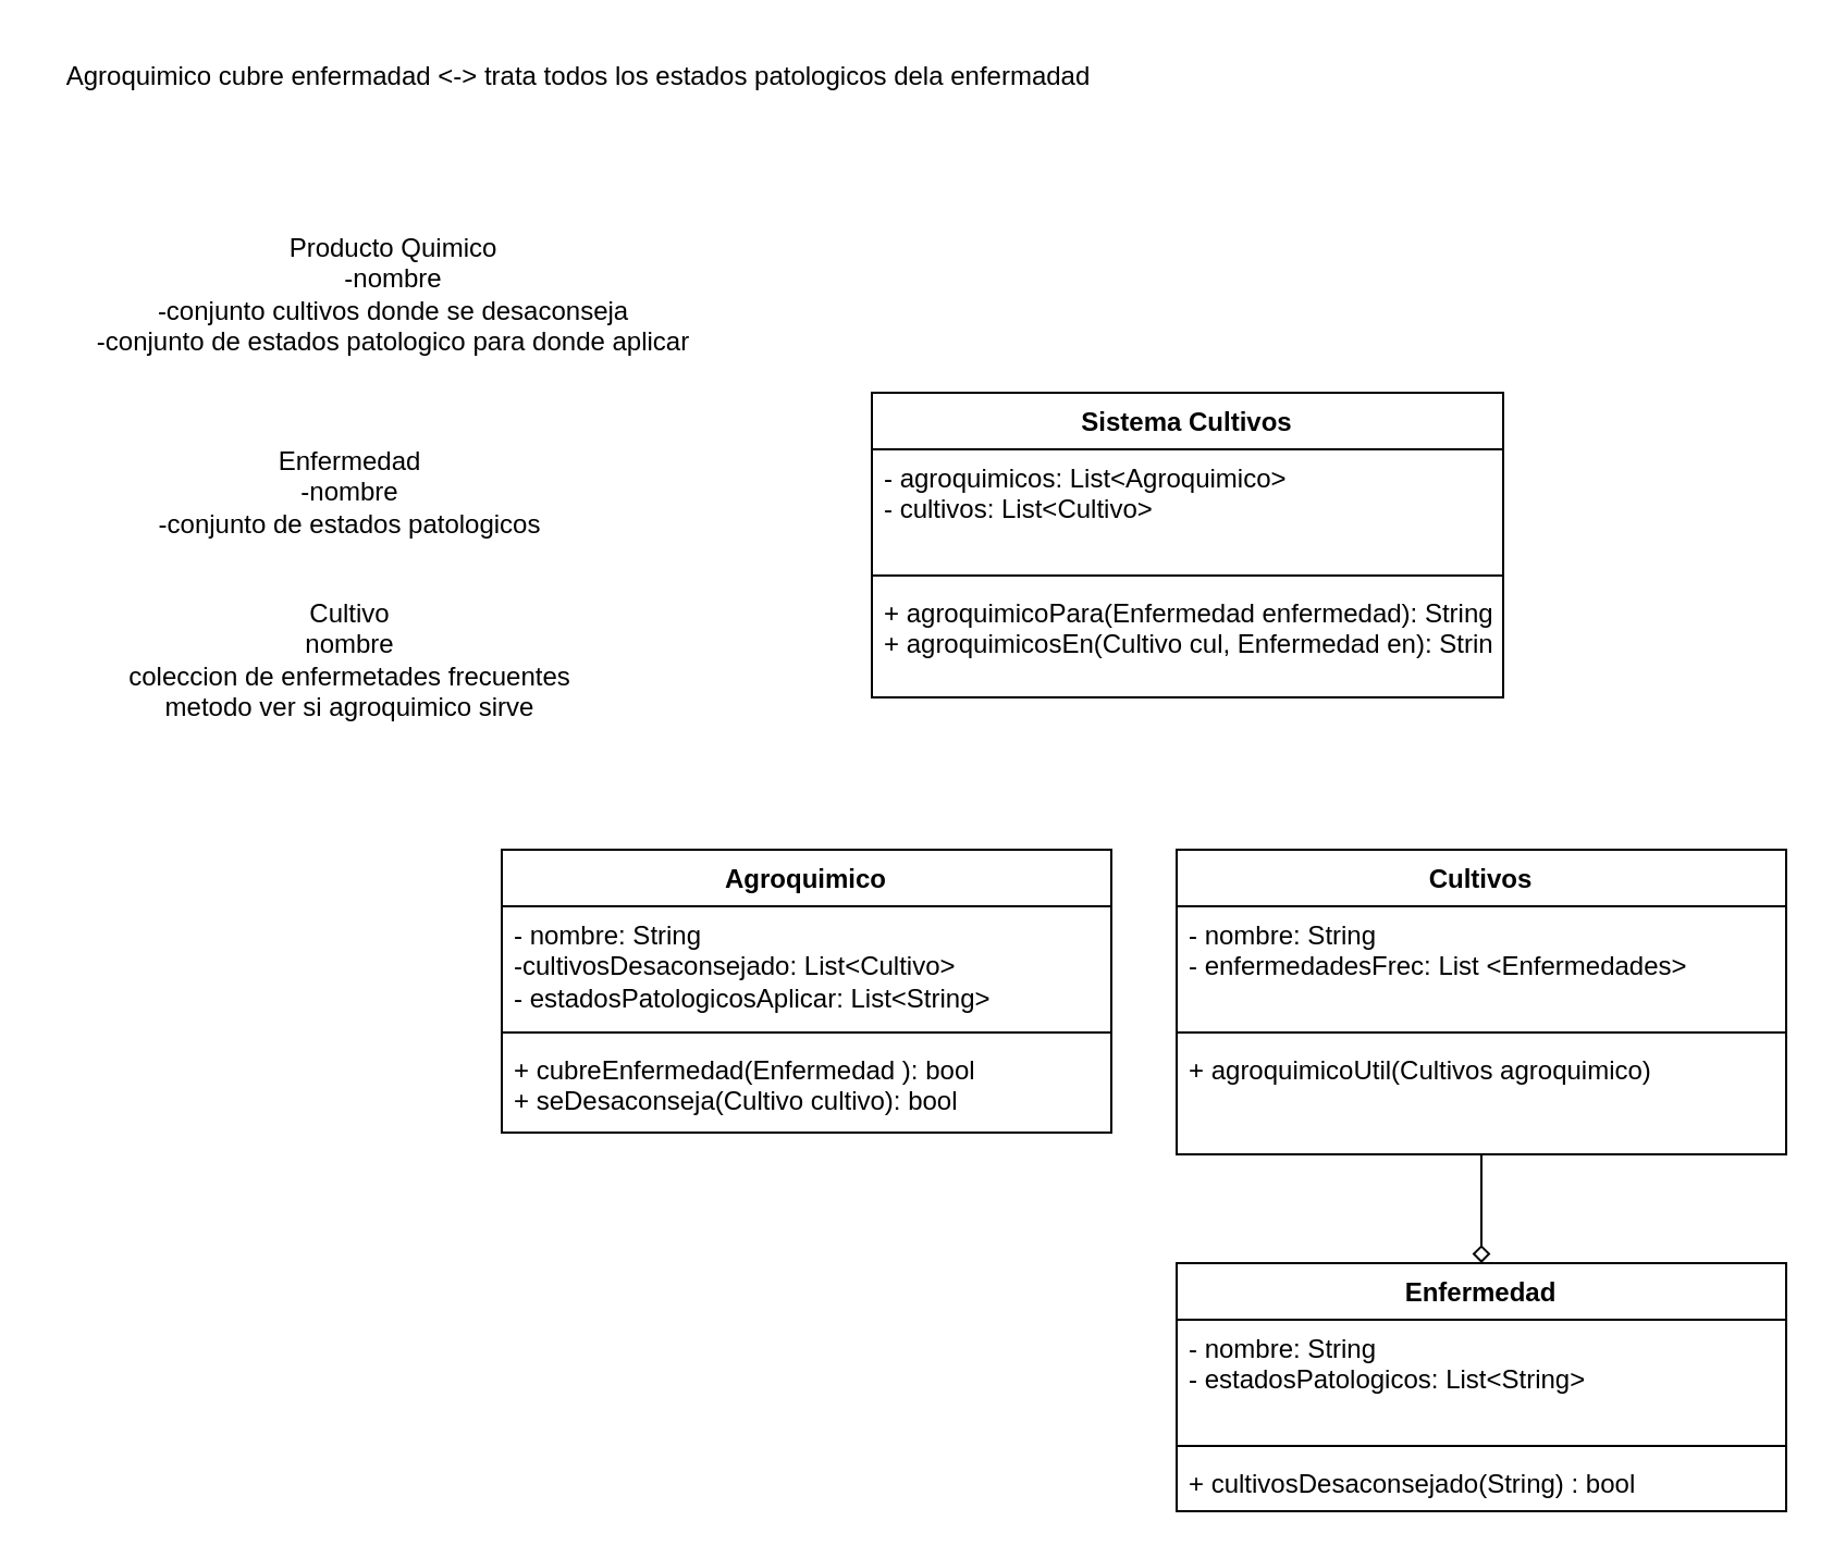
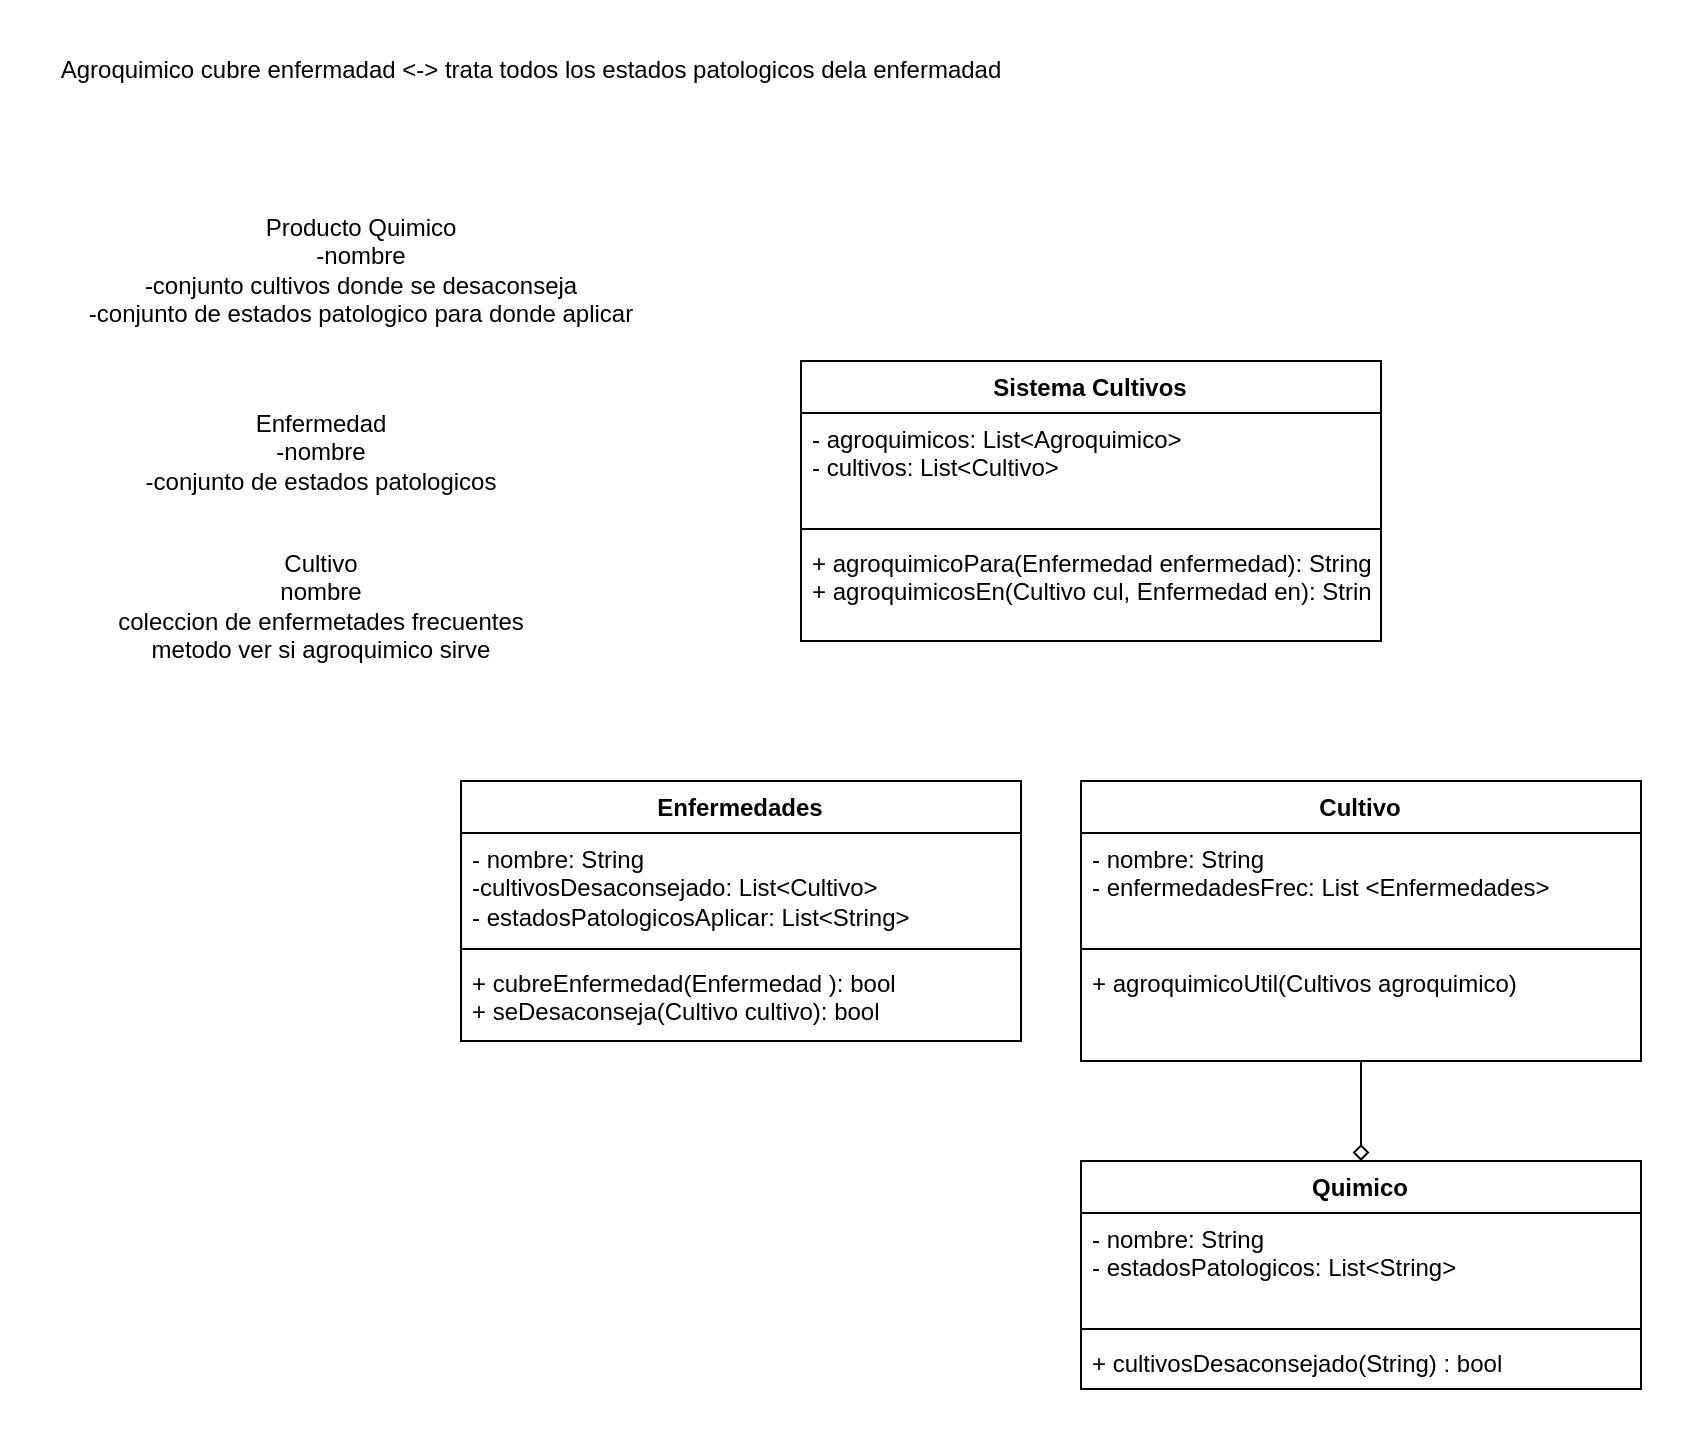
  <mxCell id="0" />
  <mxCell id="1" parent="0" />
  <mxCell id="2" value="Producto Quimico&lt;div&gt;-nombre&lt;/div&gt;&lt;div&gt;-conjunto cultivos donde se desaconseja&lt;/div&gt;&lt;div&gt;-conjunto de estados patologico para donde aplicar&lt;/div&gt;" style="text;html=1;align=center;verticalAlign=middle;resizable=0;points=[];autosize=1;strokeColor=none;fillColor=none;" vertex="1" parent="1"><mxGeometry x="30" y="100" width="300" height="70" as="geometry" /></mxCell>
  <mxCell id="3" value="Enfermedad&lt;div&gt;-nombre&lt;/div&gt;&lt;div&gt;-conjunto de estados patologicos&lt;/div&gt;&lt;div&gt;&lt;br&gt;&lt;/div&gt;" style="text;html=1;align=center;verticalAlign=middle;resizable=0;points=[];autosize=1;strokeColor=none;fillColor=none;" vertex="1" parent="1"><mxGeometry x="60" y="198" width="200" height="70" as="geometry" /></mxCell>
  <mxCell id="4" value="Cultivo&lt;div&gt;nombre&lt;/div&gt;&lt;div&gt;coleccion de enfermetades frecuentes&lt;/div&gt;&lt;div&gt;metodo ver si agroquimico sirve&lt;/div&gt;" style="text;html=1;align=center;verticalAlign=middle;resizable=0;points=[];autosize=1;strokeColor=none;fillColor=none;" vertex="1" parent="1"><mxGeometry x="45" y="268" width="230" height="70" as="geometry" /></mxCell>
  <mxCell id="5" value="Agroquimico cubre enfermadad &amp;lt;-&amp;gt; trata todos los estados patologicos dela enfermadad" style="text;html=1;align=center;verticalAlign=middle;resizable=0;points=[];autosize=1;strokeColor=none;fillColor=none;" vertex="1" parent="1"><mxGeometry x="20" y="20" width="490" height="30" as="geometry" /></mxCell>
- <mxCell id="6" value="Agroquimico" style="swimlane;fontStyle=1;align=center;verticalAlign=top;childLayout=stackLayout;horizontal=1;startSize=26;horizontalStack=0;resizeParent=1;resizeParentMax=0;resizeLast=0;collapsible=1;marginBottom=0;whiteSpace=wrap;html=1;" vertex="1" parent="1"><mxGeometry x="230" y="390" width="280" height="130" as="geometry" /></mxCell>
+ <mxCell id="6" value="Enfermedades" style="swimlane;fontStyle=1;align=center;verticalAlign=top;childLayout=stackLayout;horizontal=1;startSize=26;horizontalStack=0;resizeParent=1;resizeParentMax=0;resizeLast=0;collapsible=1;marginBottom=0;whiteSpace=wrap;html=1;" vertex="1" parent="1"><mxGeometry x="230" y="390" width="280" height="130" as="geometry" /></mxCell>
  <mxCell id="7" value="- nombre: String&lt;div&gt;-cultivosDesaconsejado: List&amp;lt;Cultivo&amp;gt;&lt;/div&gt;&lt;div&gt;- estadosPatologicosAplicar: List&amp;lt;String&amp;gt;&lt;/div&gt;" style="text;strokeColor=none;fillColor=none;align=left;verticalAlign=top;spacingLeft=4;spacingRight=4;overflow=hidden;rotatable=0;points=[[0,0.5],[1,0.5]];portConstraint=eastwest;whiteSpace=wrap;html=1;" vertex="1" parent="6"><mxGeometry y="26" width="280" height="54" as="geometry" /></mxCell>
  <mxCell id="8" value="" style="line;strokeWidth=1;fillColor=none;align=left;verticalAlign=middle;spacingTop=-1;spacingLeft=3;spacingRight=3;rotatable=0;labelPosition=right;points=[];portConstraint=eastwest;strokeColor=inherit;" vertex="1" parent="6"><mxGeometry y="80" width="280" height="8" as="geometry" /></mxCell>
  <mxCell id="9" value="+ cubreEnfermedad(Enfermedad ): bool&lt;div&gt;+ seDesaconseja(Cultivo cultivo): bool&lt;/div&gt;" style="text;strokeColor=none;fillColor=none;align=left;verticalAlign=top;spacingLeft=4;spacingRight=4;overflow=hidden;rotatable=0;points=[[0,0.5],[1,0.5]];portConstraint=eastwest;whiteSpace=wrap;html=1;" vertex="1" parent="6"><mxGeometry y="88" width="280" height="42" as="geometry" /></mxCell>
- <mxCell id="10" value="Enfermedad" style="swimlane;fontStyle=1;align=center;verticalAlign=top;childLayout=stackLayout;horizontal=1;startSize=26;horizontalStack=0;resizeParent=1;resizeParentMax=0;resizeLast=0;collapsible=1;marginBottom=0;whiteSpace=wrap;html=1;" vertex="1" parent="1"><mxGeometry x="540" y="580" width="280" height="114" as="geometry" /></mxCell>
+ <mxCell id="10" value="Quimico" style="swimlane;fontStyle=1;align=center;verticalAlign=top;childLayout=stackLayout;horizontal=1;startSize=26;horizontalStack=0;resizeParent=1;resizeParentMax=0;resizeLast=0;collapsible=1;marginBottom=0;whiteSpace=wrap;html=1;" vertex="1" parent="1"><mxGeometry x="540" y="580" width="280" height="114" as="geometry" /></mxCell>
  <mxCell id="11" value="- nombre: String&lt;div&gt;- estadosPatologicos: List&amp;lt;String&amp;gt;&lt;/div&gt;" style="text;strokeColor=none;fillColor=none;align=left;verticalAlign=top;spacingLeft=4;spacingRight=4;overflow=hidden;rotatable=0;points=[[0,0.5],[1,0.5]];portConstraint=eastwest;whiteSpace=wrap;html=1;" vertex="1" parent="10"><mxGeometry y="26" width="280" height="54" as="geometry" /></mxCell>
  <mxCell id="12" value="" style="line;strokeWidth=1;fillColor=none;align=left;verticalAlign=middle;spacingTop=-1;spacingLeft=3;spacingRight=3;rotatable=0;labelPosition=right;points=[];portConstraint=eastwest;strokeColor=inherit;" vertex="1" parent="10"><mxGeometry y="80" width="280" height="8" as="geometry" /></mxCell>
  <mxCell id="13" value="+ cultivosDesaconsejado(String) : bool" style="text;strokeColor=none;fillColor=none;align=left;verticalAlign=top;spacingLeft=4;spacingRight=4;overflow=hidden;rotatable=0;points=[[0,0.5],[1,0.5]];portConstraint=eastwest;whiteSpace=wrap;html=1;" vertex="1" parent="10"><mxGeometry y="88" width="280" height="26" as="geometry" /></mxCell>
  <mxCell id="14" style="edgeStyle=orthogonalEdgeStyle;rounded=0;orthogonalLoop=1;jettySize=auto;html=1;endArrow=diamond;endFill=0;" edge="1" parent="1" source="15" target="10"><mxGeometry relative="1" as="geometry" /></mxCell>
- <mxCell id="15" value="Cultivos" style="swimlane;fontStyle=1;align=center;verticalAlign=top;childLayout=stackLayout;horizontal=1;startSize=26;horizontalStack=0;resizeParent=1;resizeParentMax=0;resizeLast=0;collapsible=1;marginBottom=0;whiteSpace=wrap;html=1;" vertex="1" parent="1"><mxGeometry x="540" y="390" width="280" height="140" as="geometry" /></mxCell>
+ <mxCell id="15" value="Cultivo" style="swimlane;fontStyle=1;align=center;verticalAlign=top;childLayout=stackLayout;horizontal=1;startSize=26;horizontalStack=0;resizeParent=1;resizeParentMax=0;resizeLast=0;collapsible=1;marginBottom=0;whiteSpace=wrap;html=1;" vertex="1" parent="1"><mxGeometry x="540" y="390" width="280" height="140" as="geometry" /></mxCell>
  <mxCell id="16" value="- nombre: String&lt;div&gt;- enfermedadesFrec: List &amp;lt;Enfermedades&amp;gt;&lt;/div&gt;" style="text;strokeColor=none;fillColor=none;align=left;verticalAlign=top;spacingLeft=4;spacingRight=4;overflow=hidden;rotatable=0;points=[[0,0.5],[1,0.5]];portConstraint=eastwest;whiteSpace=wrap;html=1;" vertex="1" parent="15"><mxGeometry y="26" width="280" height="54" as="geometry" /></mxCell>
  <mxCell id="17" value="" style="line;strokeWidth=1;fillColor=none;align=left;verticalAlign=middle;spacingTop=-1;spacingLeft=3;spacingRight=3;rotatable=0;labelPosition=right;points=[];portConstraint=eastwest;strokeColor=inherit;" vertex="1" parent="15"><mxGeometry y="80" width="280" height="8" as="geometry" /></mxCell>
  <mxCell id="18" value="+ agroquimicoUtil(Cultivos agroquimico)" style="text;strokeColor=none;fillColor=none;align=left;verticalAlign=top;spacingLeft=4;spacingRight=4;overflow=hidden;rotatable=0;points=[[0,0.5],[1,0.5]];portConstraint=eastwest;whiteSpace=wrap;html=1;" vertex="1" parent="15"><mxGeometry y="88" width="280" height="52" as="geometry" /></mxCell>
  <mxCell id="19" value="Sistema Cultivos" style="swimlane;fontStyle=1;align=center;verticalAlign=top;childLayout=stackLayout;horizontal=1;startSize=26;horizontalStack=0;resizeParent=1;resizeParentMax=0;resizeLast=0;collapsible=1;marginBottom=0;whiteSpace=wrap;html=1;" vertex="1" parent="1"><mxGeometry x="400" y="180" width="290" height="140" as="geometry" /></mxCell>
  <mxCell id="20" value="- agroquimicos: List&amp;lt;Agroquimico&amp;gt;&lt;div&gt;- cultivos: List&amp;lt;Cultivo&amp;gt;&lt;/div&gt;&lt;div&gt;&lt;br&gt;&lt;/div&gt;" style="text;strokeColor=none;fillColor=none;align=left;verticalAlign=top;spacingLeft=4;spacingRight=4;overflow=hidden;rotatable=0;points=[[0,0.5],[1,0.5]];portConstraint=eastwest;whiteSpace=wrap;html=1;" vertex="1" parent="19"><mxGeometry y="26" width="290" height="54" as="geometry" /></mxCell>
  <mxCell id="21" value="" style="line;strokeWidth=1;fillColor=none;align=left;verticalAlign=middle;spacingTop=-1;spacingLeft=3;spacingRight=3;rotatable=0;labelPosition=right;points=[];portConstraint=eastwest;strokeColor=inherit;" vertex="1" parent="19"><mxGeometry y="80" width="290" height="8" as="geometry" /></mxCell>
  <mxCell id="22" value="+ agroquimicoPara(Enfermedad enfermedad): String&lt;div&gt;+ agroquimicosEn(Cultivo cul, Enfermedad en): Strin&lt;/div&gt;" style="text;strokeColor=none;fillColor=none;align=left;verticalAlign=top;spacingLeft=4;spacingRight=4;overflow=hidden;rotatable=0;points=[[0,0.5],[1,0.5]];portConstraint=eastwest;whiteSpace=wrap;html=1;" vertex="1" parent="19"><mxGeometry y="88" width="290" height="52" as="geometry" /></mxCell>
